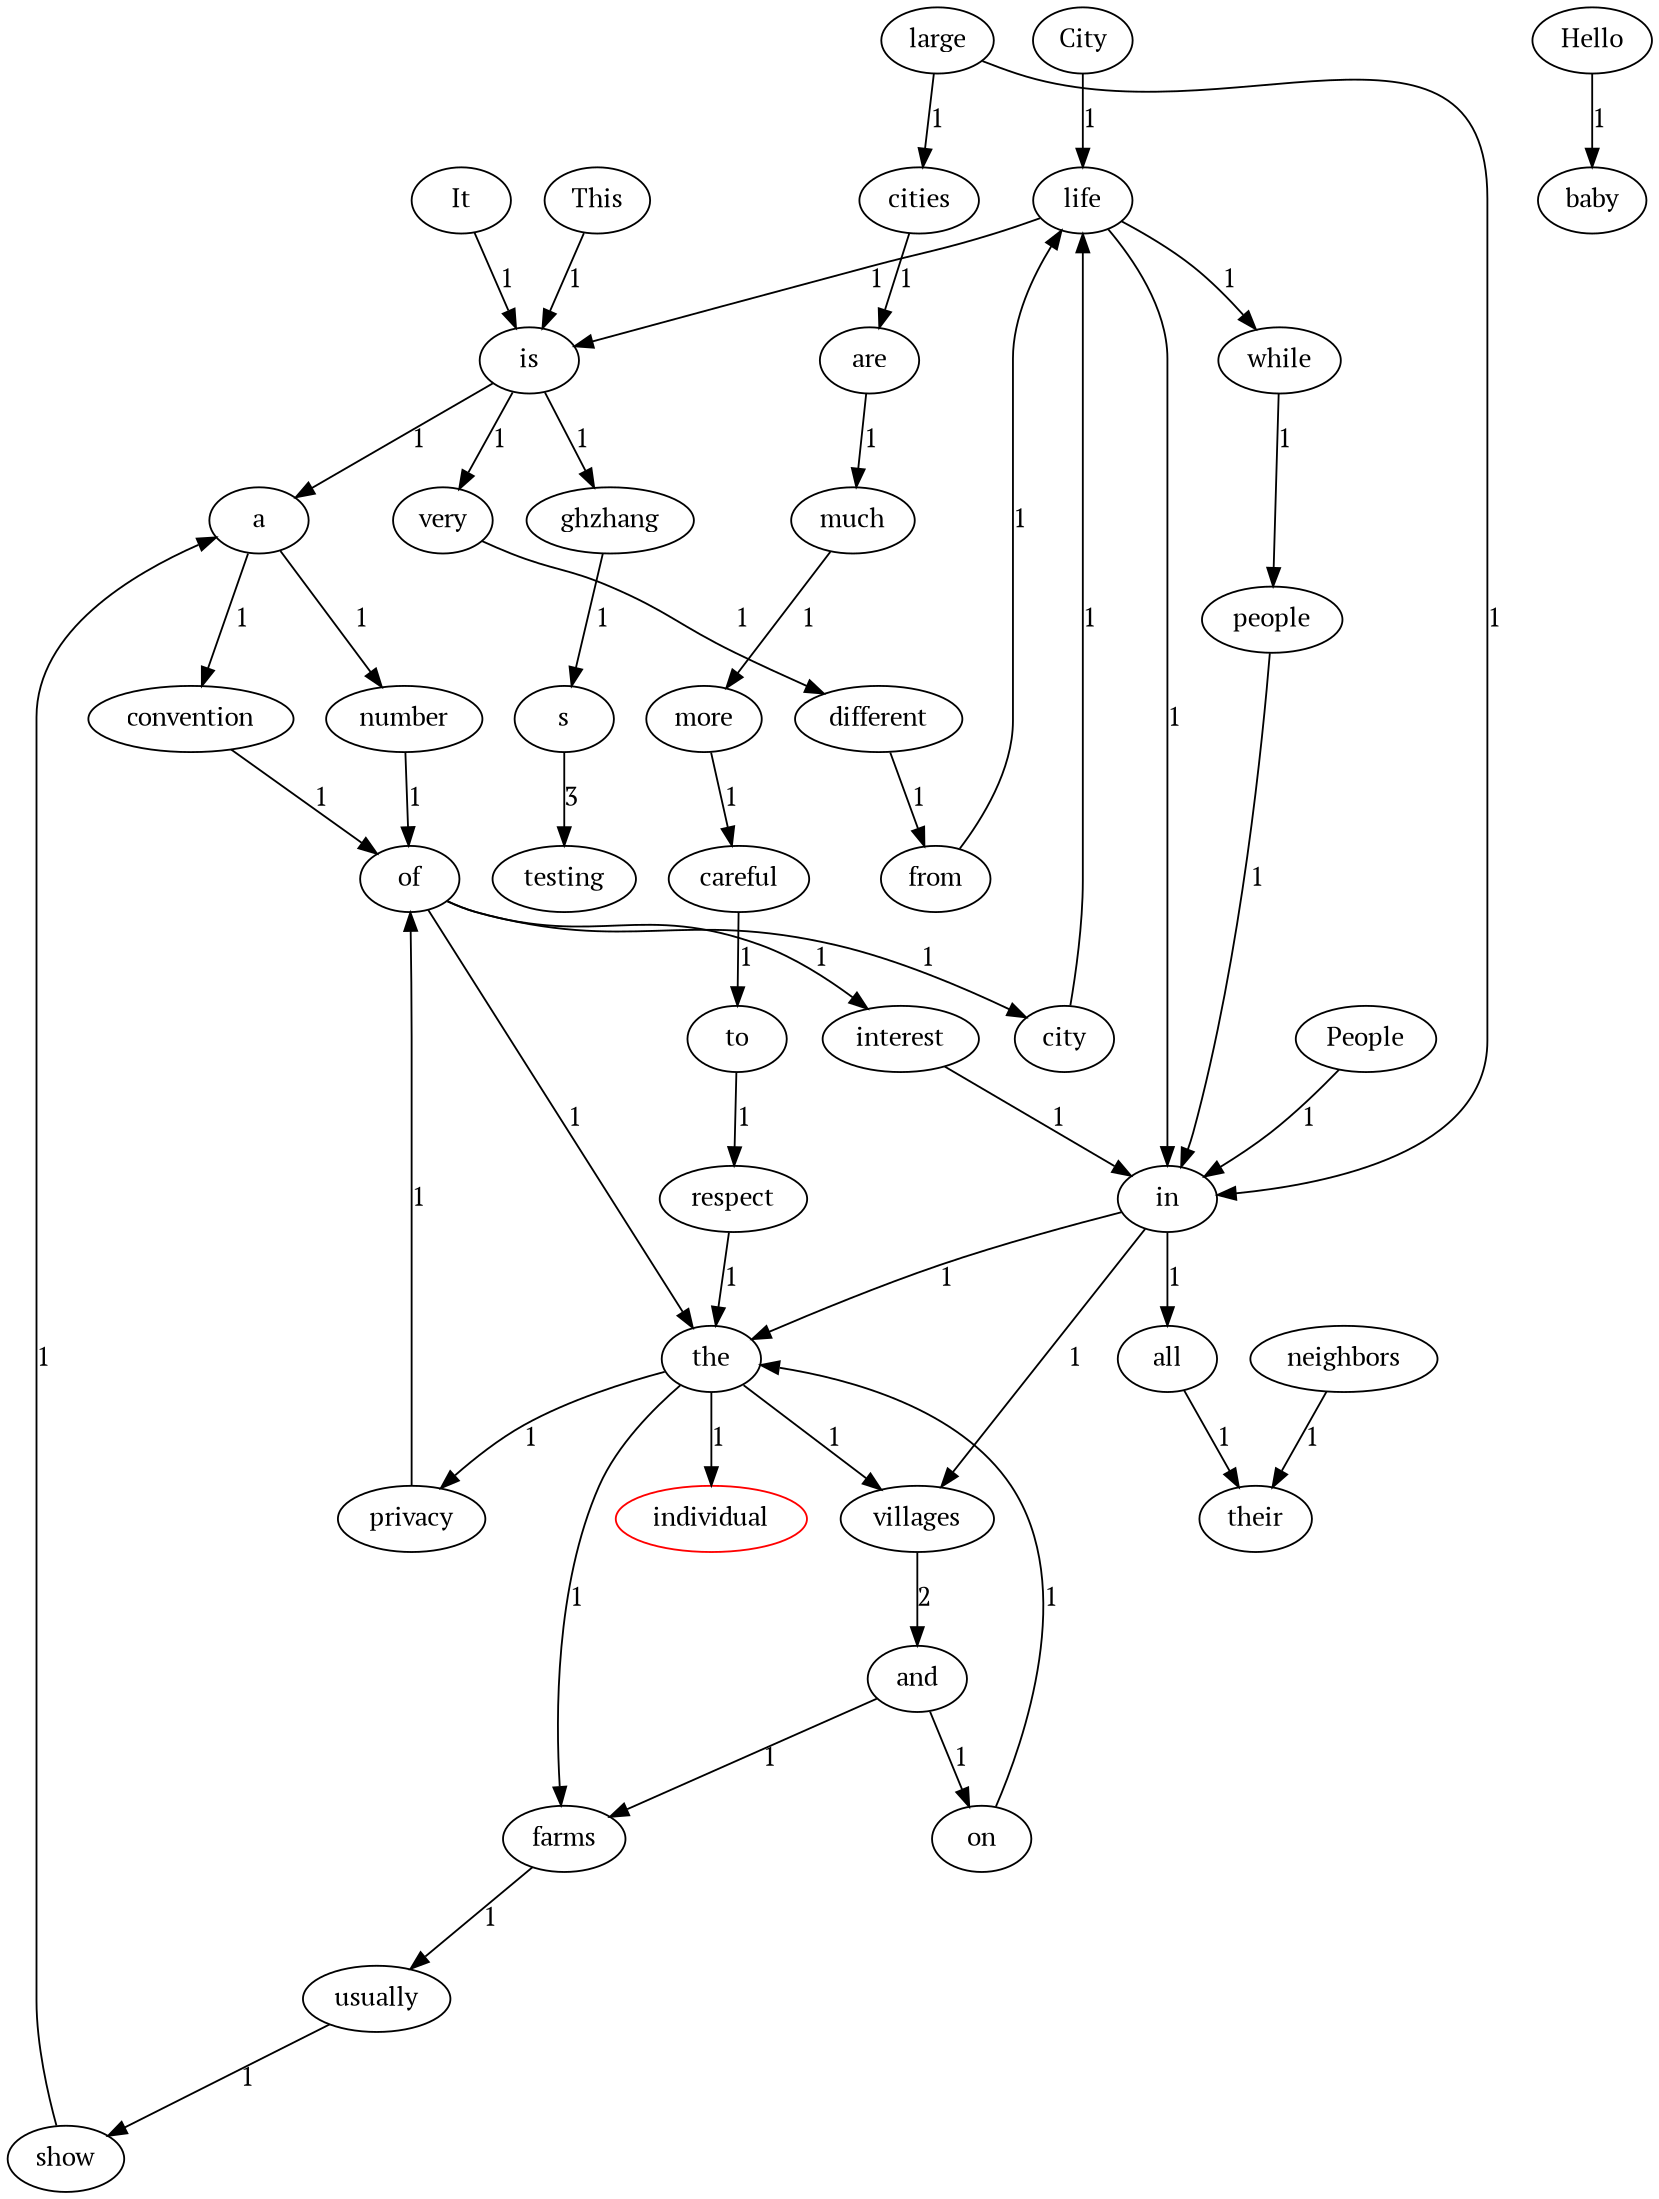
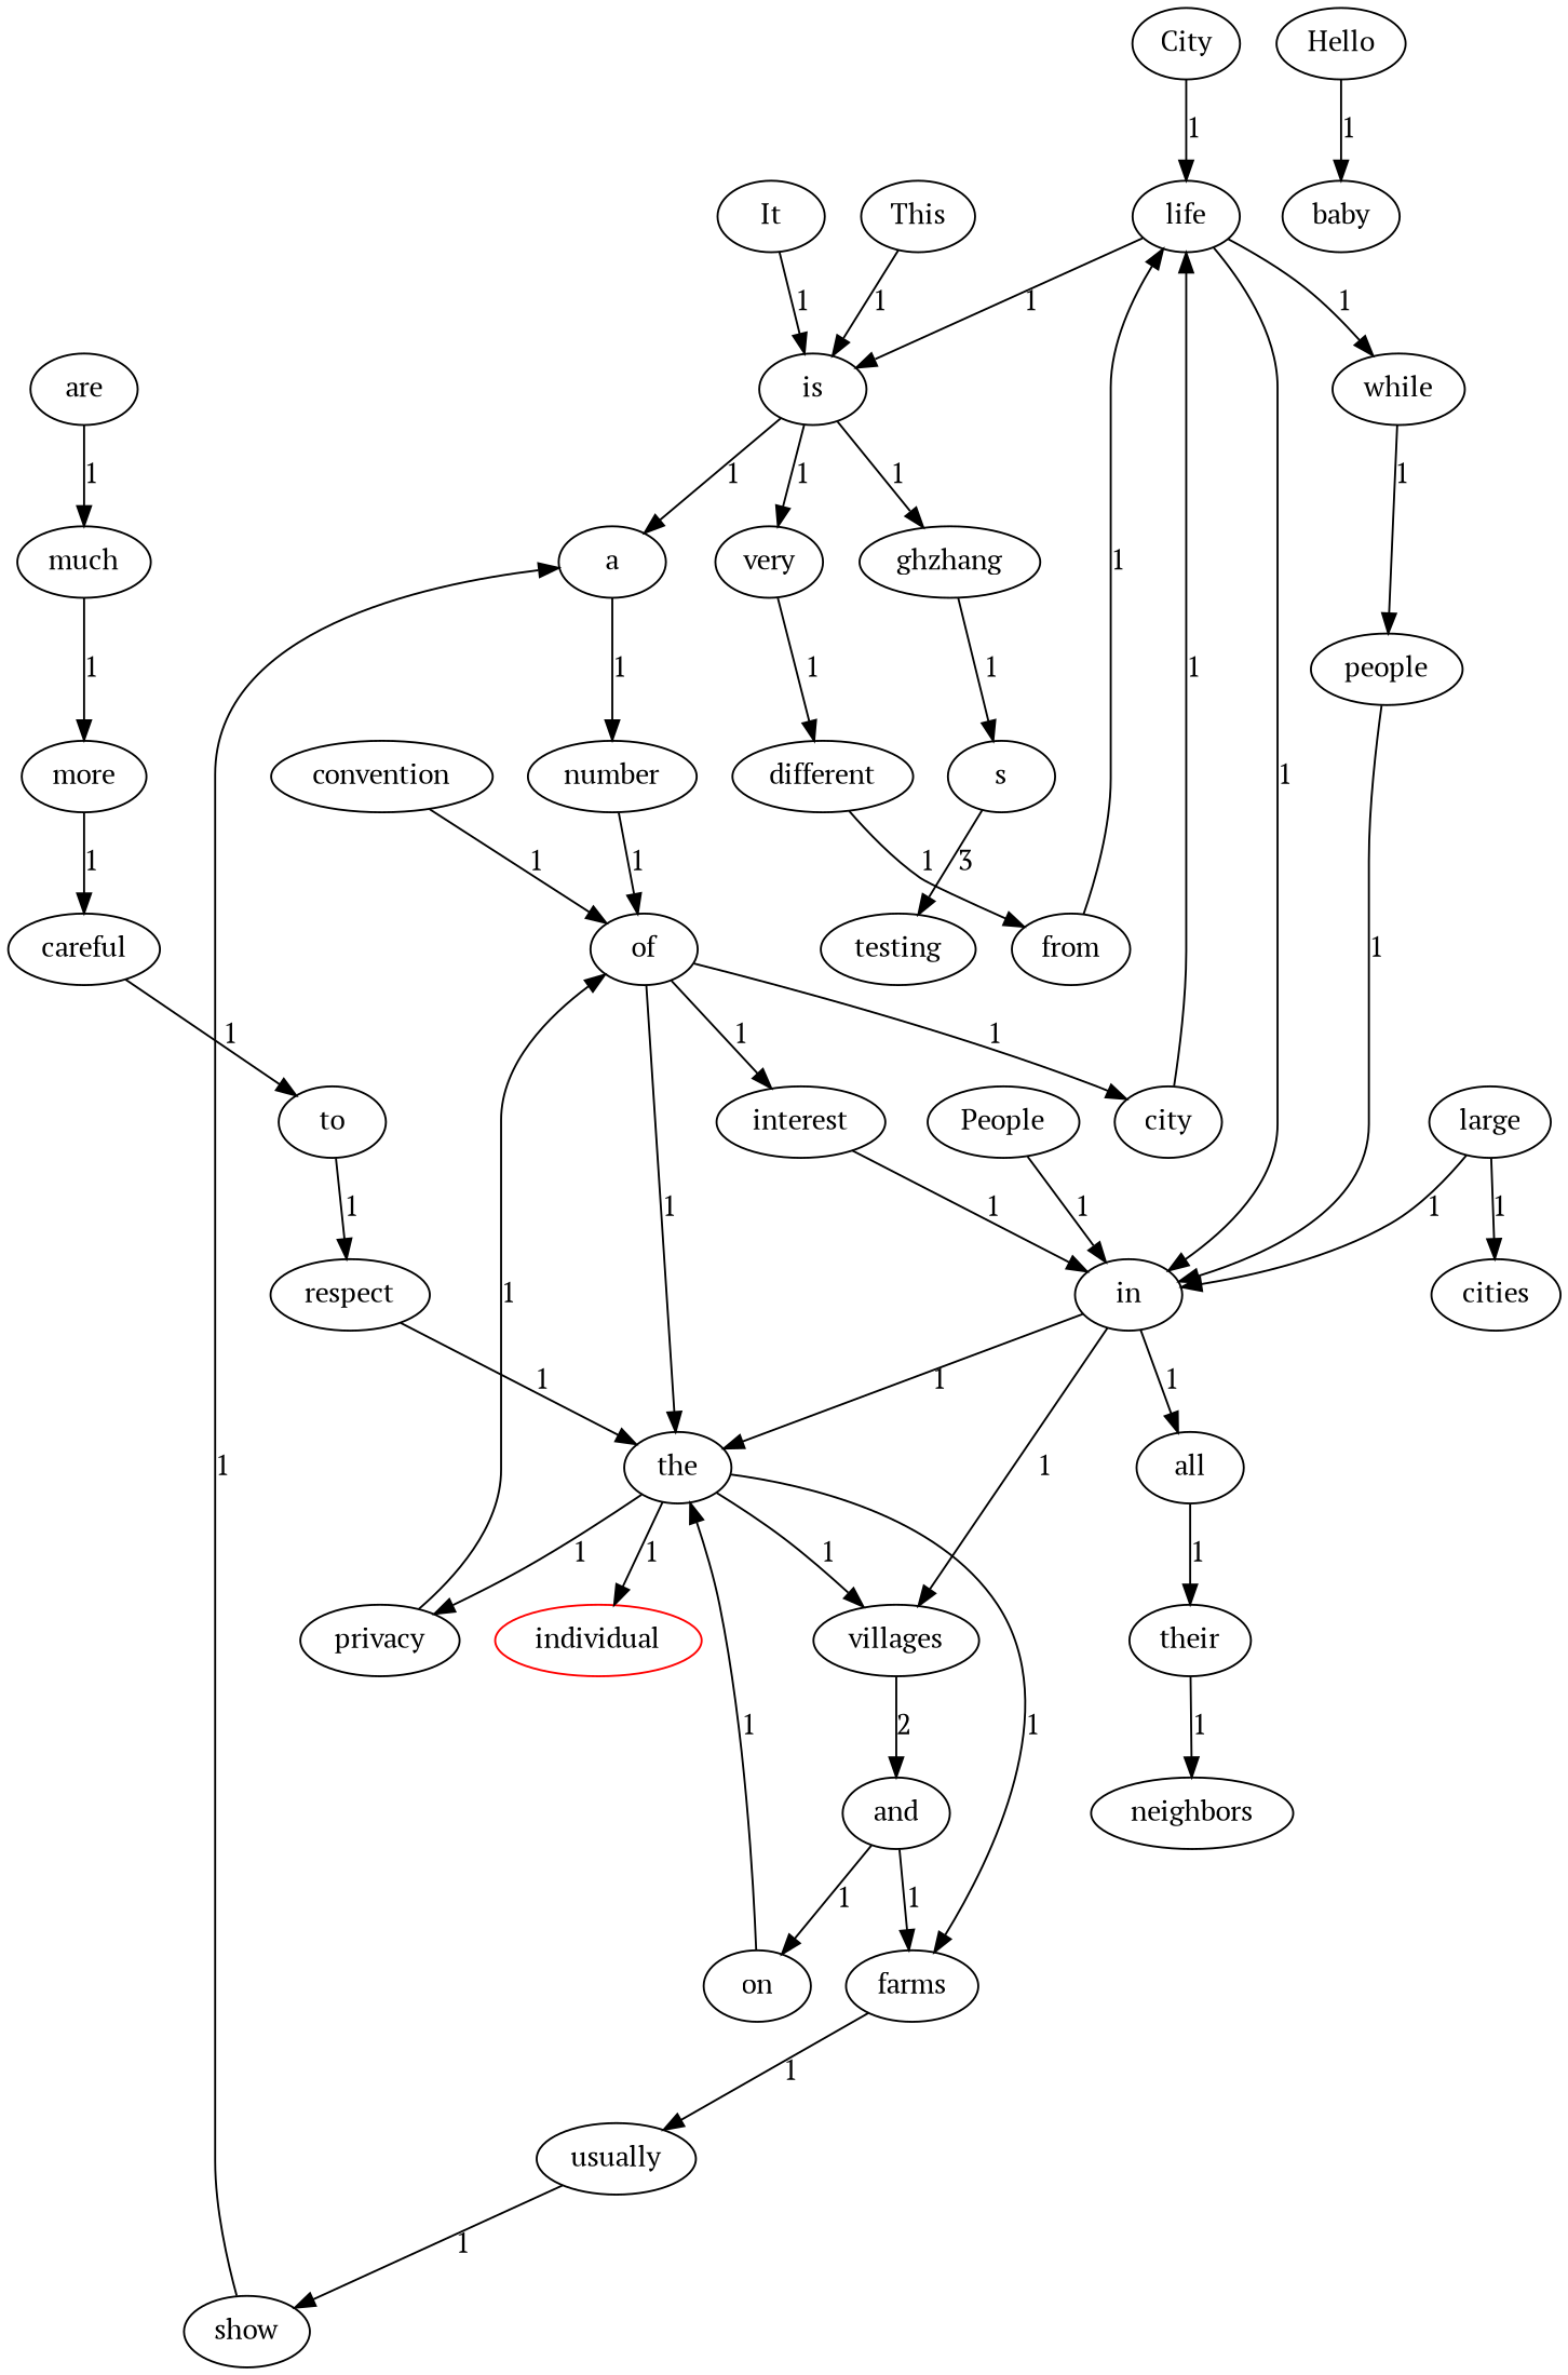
  digraph {
    fontname="PT Serif"
    node [color=black fontname="PT Serif"]
    edge [color=black fontname="PT Serif"]
    City
    life
    is
    in
    while
    very
    a
    ghzhang
    the
    villages
    all
    people
    different
    convention
    number
    s
    from
    farms
    privacy
    individual [color=red]
    and
    large
    cities
    their
    usually
    of
    on
    show
    People
    are
    much
    more
    careful
    to
    respect
    city
    interest
    It
    neighbors
    Hello
    baby
    This
    testing
    City -> life [label=1]
    life -> is [label=1]
    life -> in [label=1]
    life -> while [label=1]
    is -> very [label=1]
    is -> a [label=1]
    is -> ghzhang [label=1]
    in -> the [label=1]
    in -> villages [label=1]
    in -> all [label=1]
    while -> people [label=1]
    very -> different [label=1]
-   a -> convention [label=1]
    a -> number [label=1]
    ghzhang -> s [label=1]
    the -> villages [label=1]
    the -> farms [label=1]
    the -> privacy [label=1]
    the -> individual [label=1]
    villages -> and [label=2]
    all -> their [label=1]
    people -> in [label=1]
    different -> from [label=1]
    convention -> of [label=1]
    number -> of [label=1]
    s -> testing [label=3]
    from -> life [label=1]
    farms -> usually [label=1]
    privacy -> of [label=1]
    and -> farms [label=1]
    and -> on [label=1]
    large -> in [label=1]
    large -> cities [label=1]
-   cities -> are [label=1]
-   neighbors -> their [label=1]
+   their -> neighbors [label=1]
    usually -> show [label=1]
    of -> the [label=1]
    of -> city [label=1]
    of -> interest [label=1]
    on -> the [label=1]
    show -> a [label=1]
    People -> in [label=1]
    are -> much [label=1]
    much -> more [label=1]
    more -> careful [label=1]
    careful -> to [label=1]
    to -> respect [label=1]
    respect -> the [label=1]
    city -> life [label=1]
    interest -> in [label=1]
    It -> is [label=1]
    Hello -> baby [label=1]
    This -> is [label=1]
  }
